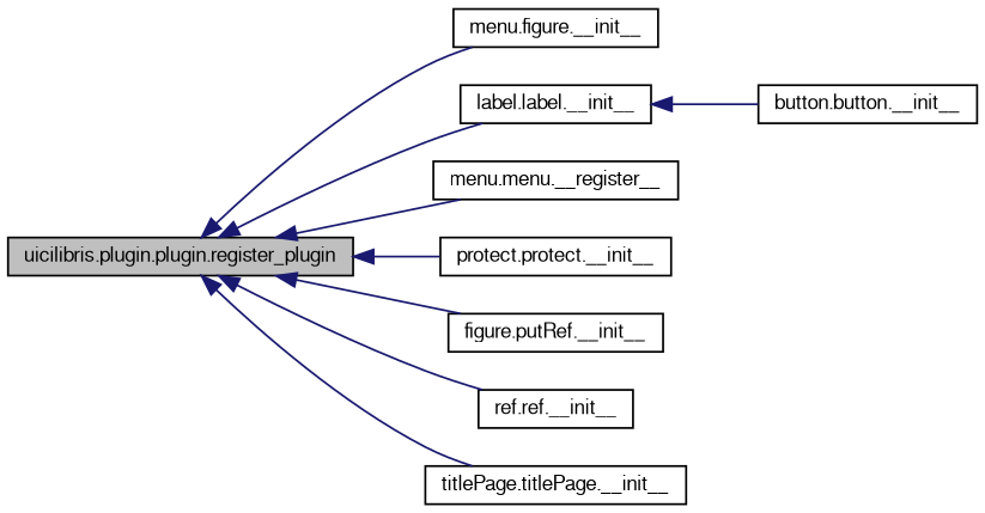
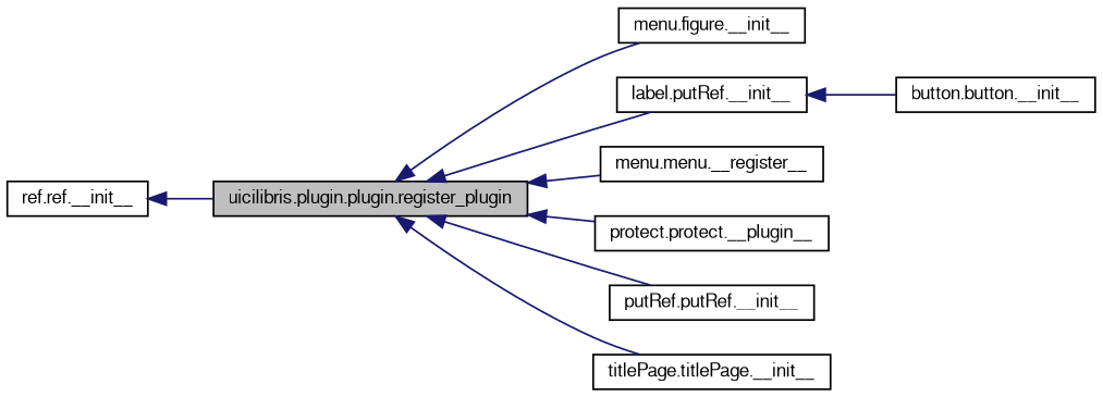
  digraph {
    rankdir=LR
    node [color=black fillcolor=white fontname=FreeSans fontsize=10 shape=record style=filled]
    edge [color=midnightblue dir=back fontname=FreeSans fontsize=10 labelfontname=FreeSans labelfontsize=10 style=solid]
    n1 [fillcolor=grey75 fontcolor=black height=0.2 label="uicilibris.plugin.plugin.register_plugin" width=0.4]
    n2 [height=0.2 label="menu.figure.__init__" width=0.4]
-   n3 [height=0.2 label="label.label.__init__" width=0.4]
+   n3 [height=0.2 label="label.putRef.__init__" width=0.4]
    n4 [height=0.2 label="menu.menu.__register__" width=0.4]
-   n5 [height=0.2 label="protect.protect.__init__" width=0.4]
-   n6 [height=0.2 label="figure.putRef.__init__" width=0.4]
+   n5 [height=0.2 label="protect.protect.__plugin__" width=0.4]
+   n6 [height=0.2 label="putRef.putRef.__init__" width=0.4]
    n7 [height=0.2 label="ref.ref.__init__" width=0.4]
    n8 [height=0.2 label="titlePage.titlePage.__init__" width=0.4]
    n9 [height=0.2 label="button.button.__init__" width=0.4]
    n1 -> n2
    n1 -> n3
    n1 -> n4
    n1 -> n5
    n1 -> n6
-   n1 -> n7
+   n7 -> n1
    n1 -> n8
    n3 -> n9
  }
